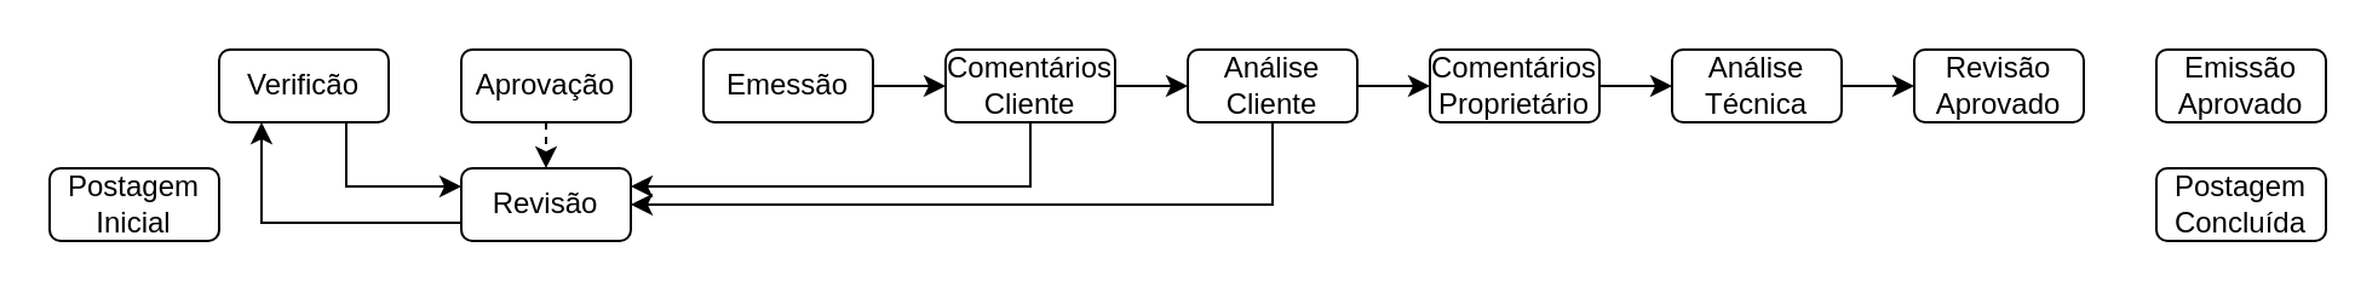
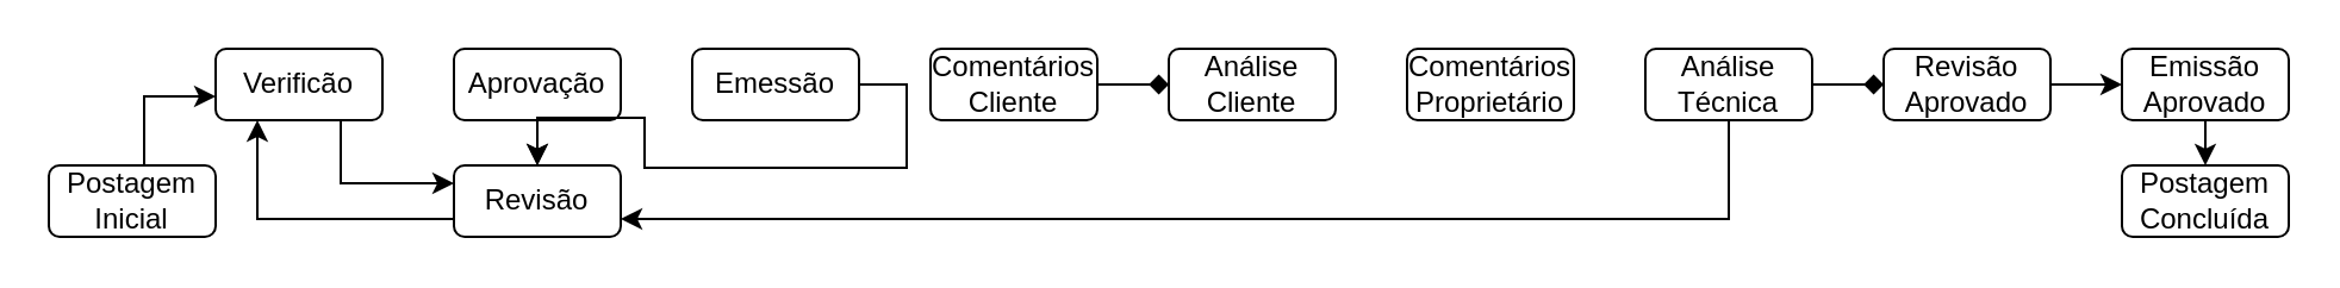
  <mxCell id="0" />
  <mxCell id="1" parent="0" />
+ <mxCell id="2" value="" style="edgeStyle=orthogonalEdgeStyle;rounded=0;orthogonalLoop=1;jettySize=auto;html=1;fontFamily=Helvetica;fontSize=12;fontColor=default;" parent="1" source="3" target="7" edge="1"><mxGeometry relative="1" as="geometry"><Array as="points"><mxPoint x="60" y="40" /></Array></mxGeometry></mxCell>
  <mxCell id="3" value="Postagem Inicial" style="whiteSpace=wrap;html=1;aspect=fixed;align=center;verticalAlign=middle;fontFamily=Helvetica;fontSize=12;fillColor=none;rounded=1;glass=0;rotation=0;" parent="1" vertex="1"><mxGeometry x="20" y="69" width="70" height="30" as="geometry" /></mxCell>
  <mxCell id="4" style="edgeStyle=orthogonalEdgeStyle;rounded=0;orthogonalLoop=1;jettySize=auto;html=1;exitX=0;exitY=0.75;exitDx=0;exitDy=0;entryX=0.25;entryY=1;entryDx=0;entryDy=0;" parent="1" source="5" target="7" edge="1"><mxGeometry relative="1" as="geometry" /></mxCell>
  <mxCell id="5" value="Revisão" style="whiteSpace=wrap;html=1;aspect=fixed;align=center;verticalAlign=middle;fontFamily=Helvetica;fontSize=12;fillColor=none;rounded=1;glass=0;rotation=0;" parent="1" vertex="1"><mxGeometry x="190" y="69" width="70" height="30" as="geometry" /></mxCell>
  <mxCell id="6" style="edgeStyle=orthogonalEdgeStyle;rounded=0;orthogonalLoop=1;jettySize=auto;html=1;exitX=0.75;exitY=1;exitDx=0;exitDy=0;entryX=0;entryY=0.25;entryDx=0;entryDy=0;" parent="1" source="7" target="5" edge="1"><mxGeometry relative="1" as="geometry" /></mxCell>
  <mxCell id="7" value="Verificão" style="whiteSpace=wrap;html=1;aspect=fixed;align=center;verticalAlign=middle;fontFamily=Helvetica;fontSize=12;fillColor=none;rounded=1;glass=0;rotation=0;" parent="1" vertex="1"><mxGeometry x="90" y="20" width="70" height="30" as="geometry" /></mxCell>
  <mxCell id="8" style="edgeStyle=orthogonalEdgeStyle;rounded=0;orthogonalLoop=1;jettySize=auto;html=1;exitX=0.5;exitY=1;exitDx=0;exitDy=0;entryX=0.5;entryY=0;entryDx=0;entryDy=0;dashed=1;" parent="1" source="9" target="5" edge="1"><mxGeometry relative="1" as="geometry" /></mxCell>
  <mxCell id="9" value="Aprovação" style="whiteSpace=wrap;html=1;aspect=fixed;align=center;verticalAlign=middle;fontFamily=Helvetica;fontSize=12;fillColor=none;rounded=1;glass=0;rotation=0;" parent="1" vertex="1"><mxGeometry x="190" y="20" width="70" height="30" as="geometry" /></mxCell>
- <mxCell id="10" style="edgeStyle=orthogonalEdgeStyle;rounded=0;orthogonalLoop=1;jettySize=auto;html=1;exitX=1;exitY=0.5;exitDx=0;exitDy=0;" edge="1" parent="1" source="11" target="14"><mxGeometry relative="1" as="geometry" /></mxCell>
+ <mxCell id="10" style="edgeStyle=orthogonalEdgeStyle;rounded=0;orthogonalLoop=1;jettySize=auto;html=1;exitX=1;exitY=0.5;exitDx=0;exitDy=0;" edge="1" parent="1" source="11" target="5"><mxGeometry relative="1" as="geometry" /></mxCell>
  <mxCell id="11" value="Emessão" style="whiteSpace=wrap;html=1;aspect=fixed;align=center;verticalAlign=middle;fontFamily=Helvetica;fontSize=12;fillColor=none;rounded=1;glass=0;rotation=0;" parent="1" vertex="1"><mxGeometry x="290" y="20" width="70" height="30" as="geometry" /></mxCell>
- <mxCell id="12" style="edgeStyle=orthogonalEdgeStyle;rounded=0;orthogonalLoop=1;jettySize=auto;html=1;exitX=0.5;exitY=1;exitDx=0;exitDy=0;entryX=1;entryY=0.25;entryDx=0;entryDy=0;fontFamily=Helvetica;fontSize=12;fontColor=default;" parent="1" source="14" target="5" edge="1"><mxGeometry relative="1" as="geometry" /></mxCell>
- <mxCell id="13" style="edgeStyle=orthogonalEdgeStyle;rounded=0;orthogonalLoop=1;jettySize=auto;html=1;exitX=1;exitY=0.5;exitDx=0;exitDy=0;entryX=0;entryY=0.5;entryDx=0;entryDy=0;" edge="1" parent="1" source="14" target="17"><mxGeometry relative="1" as="geometry" /></mxCell>
+ <mxCell id="13" style="edgeStyle=orthogonalEdgeStyle;rounded=0;orthogonalLoop=1;jettySize=auto;html=1;exitX=1;exitY=0.5;exitDx=0;exitDy=0;entryX=0;entryY=0.5;entryDx=0;entryDy=0;endArrow=diamond;" edge="1" parent="1" source="14" target="17"><mxGeometry relative="1" as="geometry" /></mxCell>
  <mxCell id="14" value="Comentários Cliente" style="whiteSpace=wrap;html=1;aspect=fixed;align=center;verticalAlign=middle;fontFamily=Helvetica;fontSize=12;fillColor=none;rounded=1;glass=0;rotation=0;" parent="1" vertex="1"><mxGeometry x="390" y="20" width="70" height="30" as="geometry" /></mxCell>
- <mxCell id="15" style="edgeStyle=orthogonalEdgeStyle;rounded=0;orthogonalLoop=1;jettySize=auto;html=1;exitX=0.5;exitY=1;exitDx=0;exitDy=0;entryX=1;entryY=0.5;entryDx=0;entryDy=0;fontFamily=Helvetica;fontSize=12;fontColor=default;" parent="1" source="17" target="5" edge="1"><mxGeometry relative="1" as="geometry" /></mxCell>
- <mxCell id="16" style="edgeStyle=orthogonalEdgeStyle;rounded=0;orthogonalLoop=1;jettySize=auto;html=1;exitX=1;exitY=0.5;exitDx=0;exitDy=0;entryX=0;entryY=0.5;entryDx=0;entryDy=0;" edge="1" parent="1" source="17" target="19"><mxGeometry relative="1" as="geometry" /></mxCell>
  <mxCell id="17" value="Análise Cliente" style="whiteSpace=wrap;html=1;aspect=fixed;align=center;verticalAlign=middle;fontFamily=Helvetica;fontSize=12;fillColor=none;rounded=1;glass=0;rotation=0;" parent="1" vertex="1"><mxGeometry x="490" y="20" width="70" height="30" as="geometry" /></mxCell>
- <mxCell id="18" style="edgeStyle=orthogonalEdgeStyle;rounded=0;orthogonalLoop=1;jettySize=auto;html=1;exitX=1;exitY=0.5;exitDx=0;exitDy=0;entryX=0;entryY=0.5;entryDx=0;entryDy=0;" edge="1" parent="1" source="19" target="22"><mxGeometry relative="1" as="geometry" /></mxCell>
  <mxCell id="19" value="Comentários Proprietário" style="whiteSpace=wrap;html=1;aspect=fixed;align=center;verticalAlign=middle;fontFamily=Helvetica;fontSize=12;fillColor=none;rounded=1;glass=0;rotation=0;" parent="1" vertex="1"><mxGeometry x="590" y="20" width="70" height="30" as="geometry" /></mxCell>
- <mxCell id="21" style="edgeStyle=orthogonalEdgeStyle;rounded=0;orthogonalLoop=1;jettySize=auto;html=1;exitX=1;exitY=0.5;exitDx=0;exitDy=0;entryX=0;entryY=0.5;entryDx=0;entryDy=0;" parent="1" source="22" target="24" edge="1"><mxGeometry relative="1" as="geometry" /></mxCell>
+ <mxCell id="20" style="edgeStyle=orthogonalEdgeStyle;rounded=0;orthogonalLoop=1;jettySize=auto;html=1;exitX=0.5;exitY=1;exitDx=0;exitDy=0;entryX=1;entryY=0.75;entryDx=0;entryDy=0;" parent="1" source="22" target="5" edge="1"><mxGeometry relative="1" as="geometry" /></mxCell>
+ <mxCell id="21" style="edgeStyle=orthogonalEdgeStyle;rounded=0;orthogonalLoop=1;jettySize=auto;html=1;exitX=1;exitY=0.5;exitDx=0;exitDy=0;entryX=0;entryY=0.5;entryDx=0;entryDy=0;endArrow=diamond;" parent="1" source="22" target="24" edge="1"><mxGeometry relative="1" as="geometry" /></mxCell>
  <mxCell id="22" value="Análise Técnica" style="whiteSpace=wrap;html=1;aspect=fixed;align=center;verticalAlign=middle;fontFamily=Helvetica;fontSize=12;fillColor=none;rounded=1;glass=0;rotation=0;" parent="1" vertex="1"><mxGeometry x="690" y="20" width="70" height="30" as="geometry" /></mxCell>
+ <mxCell id="23" value="" style="edgeStyle=orthogonalEdgeStyle;rounded=0;orthogonalLoop=1;jettySize=auto;html=1;fontFamily=Helvetica;fontSize=12;fontColor=default;" parent="1" source="24" target="26" edge="1"><mxGeometry relative="1" as="geometry" /></mxCell>
  <mxCell id="24" value="Revisão Aprovado" style="whiteSpace=wrap;html=1;aspect=fixed;align=center;verticalAlign=middle;fontFamily=Helvetica;fontSize=12;fillColor=none;rounded=1;glass=0;rotation=0;" parent="1" vertex="1"><mxGeometry x="790" y="20" width="70" height="30" as="geometry" /></mxCell>
+ <mxCell id="25" style="edgeStyle=orthogonalEdgeStyle;rounded=0;orthogonalLoop=1;jettySize=auto;html=1;exitX=0.5;exitY=1;exitDx=0;exitDy=0;entryX=0.5;entryY=0;entryDx=0;entryDy=0;" edge="1" parent="1" source="26" target="27"><mxGeometry relative="1" as="geometry" /></mxCell>
  <mxCell id="26" value="Emissão Aprovado" style="whiteSpace=wrap;html=1;aspect=fixed;align=center;verticalAlign=middle;fontFamily=Helvetica;fontSize=12;fillColor=none;rounded=1;glass=0;rotation=0;" parent="1" vertex="1"><mxGeometry x="890" y="20" width="70" height="30" as="geometry" /></mxCell>
  <mxCell id="27" value="Postagem Concluída" style="whiteSpace=wrap;html=1;aspect=fixed;align=center;verticalAlign=middle;fontFamily=Helvetica;fontSize=12;fillColor=none;rounded=1;glass=0;rotation=0;" parent="1" vertex="1"><mxGeometry x="890" y="69" width="70" height="30" as="geometry" /></mxCell>
